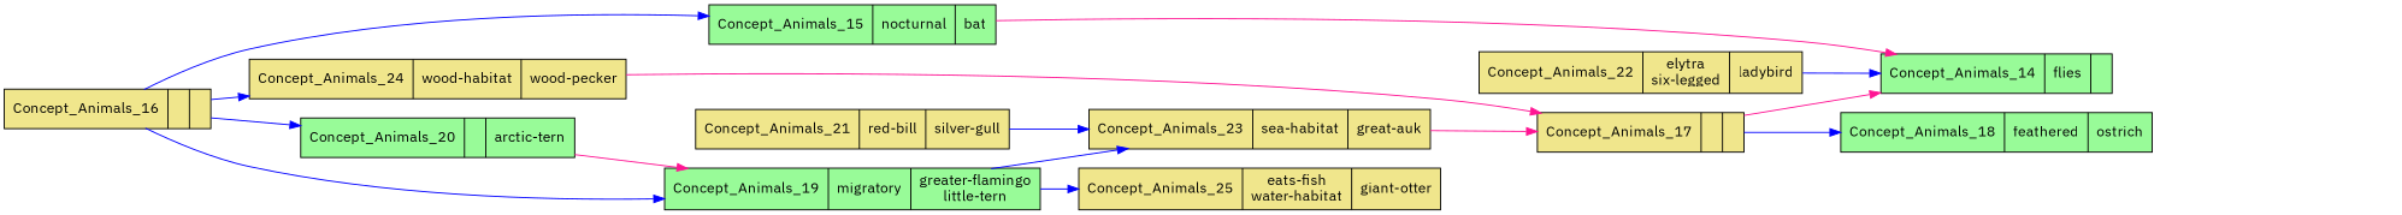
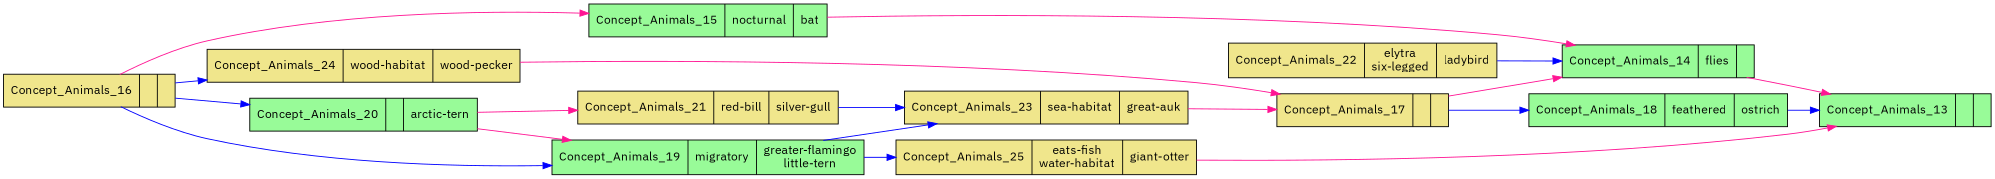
  digraph {
    fontname="IBM Plex Sans"
    rankdir=LR
    node [fillcolor=khaki fontname="IBM Plex Sans" shape=record style=filled]
    edge [color=deeppink fontname="IBM Plex Sans"]
+   n1 [fillcolor=palegreen label="{Concept_Animals_13||}"]
    n2 [fillcolor=palegreen label="{Concept_Animals_14|flies\n|}"]
    n3 [fillcolor=palegreen label="{Concept_Animals_15|nocturnal\n|bat\n}"]
    n4 [label="{Concept_Animals_16||}"]
    n5 [fillcolor=palegreen label="{Concept_Animals_20||arctic-tern\n}"]
    n6 [label="{Concept_Animals_22|elytra\nsix-legged\n|ladybird\n}"]
    n7 [label="{Concept_Animals_24|wood-habitat\n|wood-pecker\n}"]
    n8 [label="{Concept_Animals_17||}"]
    n9 [fillcolor=palegreen label="{Concept_Animals_18|feathered\n|ostrich\n}"]
    n10 [fillcolor=palegreen label="{Concept_Animals_19|migratory\n|greater-flamingo\nlittle-tern\n}"]
    n11 [label="{Concept_Animals_23|sea-habitat\n|great-auk\n}"]
    n12 [label="{Concept_Animals_21|red-bill\n|silver-gull\n}"]
    n13 [label="{Concept_Animals_25|eats-fish\nwater-habitat\n|giant-otter\n}"]
    subgraph sub_1 {
      label=Animals
+     n1
      n2
      n3
      n4
      n5
      n6
      n7
      n8
      n9
      n10
      n11
      n12
      n13
    }
+   n2 -> n1
    n3 -> n2
-   n4 -> n3 [color=blue]
+   n4 -> n3
    n4 -> n5 [color=blue]
    n4 -> n7 [color=blue]
    n4 -> n10 [color=blue]
    n5 -> n10
+   n5 -> n12
    n6 -> n2 [color=blue]
    n7 -> n8
    n8 -> n2
    n8 -> n9 [color=blue]
+   n9 -> n1 [color=blue]
    n10 -> n11 [color=blue]
    n10 -> n13 [color=blue]
    n11 -> n8
    n12 -> n11 [color=blue]
+   n13 -> n1
  }
